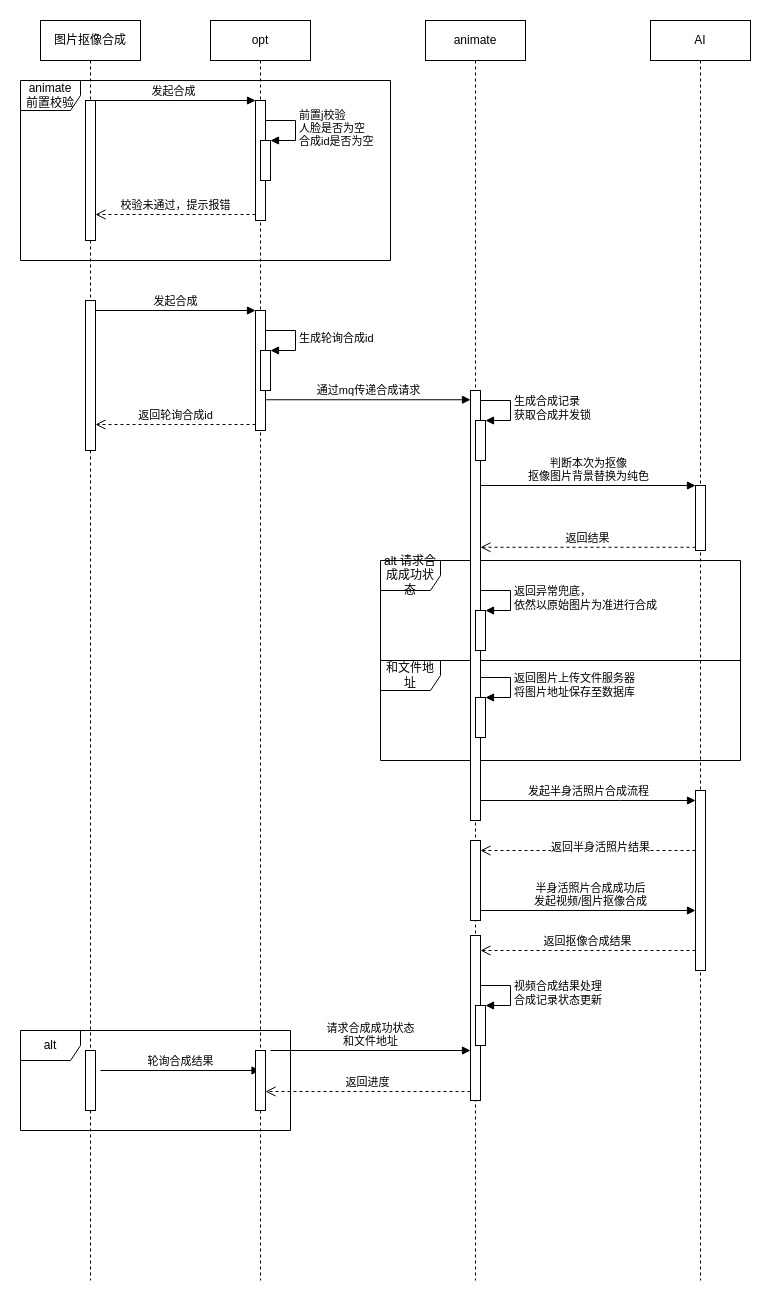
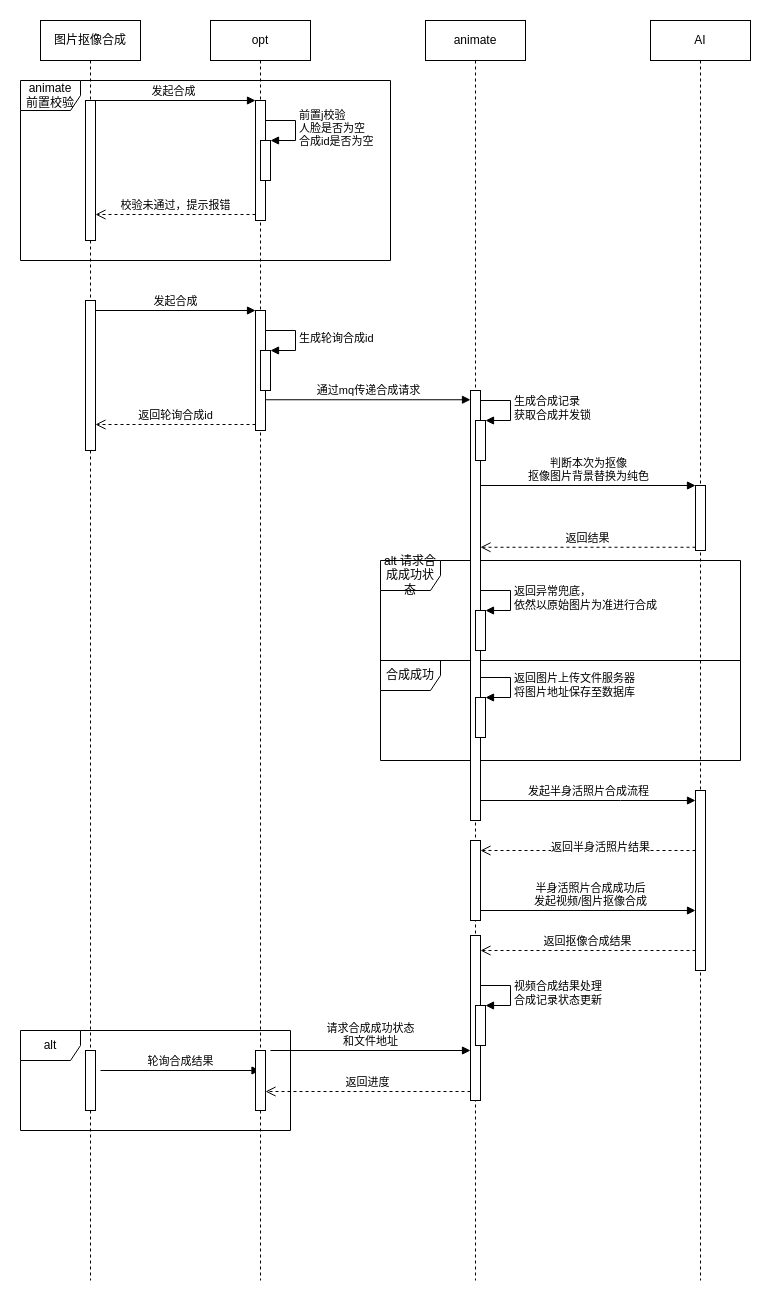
  <mxCell id="0" />
  <mxCell id="1" parent="0" />
- <mxCell id="2" value="和文件地址" style="shape=umlFrame;whiteSpace=wrap;html=1;" vertex="1" parent="1"><mxGeometry x="380" y="660" width="360" height="100" as="geometry" /></mxCell>
+ <mxCell id="2" value="合成成功" style="shape=umlFrame;whiteSpace=wrap;html=1;" vertex="1" parent="1"><mxGeometry x="380" y="660" width="360" height="100" as="geometry" /></mxCell>
  <mxCell id="3" value="alt 请求合成成功状态" style="shape=umlFrame;whiteSpace=wrap;html=1;" vertex="1" parent="1"><mxGeometry x="380" y="560" width="360" height="100" as="geometry" /></mxCell>
  <mxCell id="4" value="animate 前置校验" style="shape=umlFrame;whiteSpace=wrap;html=1;" vertex="1" parent="1"><mxGeometry x="20" y="80" width="370" height="180" as="geometry" /></mxCell>
  <mxCell id="5" value="图片抠像合成" style="shape=umlLifeline;perimeter=lifelinePerimeter;whiteSpace=wrap;html=1;container=1;collapsible=0;recursiveResize=0;outlineConnect=0;" vertex="1" parent="1"><mxGeometry x="40" y="20" width="100" height="1260" as="geometry" /></mxCell>
  <mxCell id="6" value="" style="html=1;points=[];perimeter=orthogonalPerimeter;" vertex="1" parent="5"><mxGeometry x="45" y="80" width="10" height="140" as="geometry" /></mxCell>
  <mxCell id="7" value="" style="html=1;points=[];perimeter=orthogonalPerimeter;" vertex="1" parent="5"><mxGeometry x="45" y="280" width="10" height="150" as="geometry" /></mxCell>
  <mxCell id="8" value="" style="html=1;points=[];perimeter=orthogonalPerimeter;" vertex="1" parent="5"><mxGeometry x="45" y="1030" width="10" height="60" as="geometry" /></mxCell>
  <mxCell id="9" value="轮询合成结果" style="html=1;verticalAlign=bottom;endArrow=block;rounded=0;" edge="1" parent="5" target="10"><mxGeometry width="80" relative="1" as="geometry"><mxPoint x="60" y="1050" as="sourcePoint" /><mxPoint x="140" y="1050" as="targetPoint" /></mxGeometry></mxCell>
  <mxCell id="10" value="opt" style="shape=umlLifeline;perimeter=lifelinePerimeter;whiteSpace=wrap;html=1;container=1;collapsible=0;recursiveResize=0;outlineConnect=0;" vertex="1" parent="1"><mxGeometry x="210" y="20" width="100" height="1260" as="geometry" /></mxCell>
  <mxCell id="11" value="" style="html=1;points=[];perimeter=orthogonalPerimeter;" vertex="1" parent="10"><mxGeometry x="45" y="80" width="10" height="120" as="geometry" /></mxCell>
  <mxCell id="12" value="" style="html=1;points=[];perimeter=orthogonalPerimeter;" vertex="1" parent="10"><mxGeometry x="50" y="120" width="10" height="40" as="geometry" /></mxCell>
  <mxCell id="13" value="前置j校验&lt;br&gt;人脸是否为空&lt;br&gt;合成id是否为空" style="edgeStyle=orthogonalEdgeStyle;html=1;align=left;spacingLeft=2;endArrow=block;rounded=0;entryX=1;entryY=0;" edge="1" target="12" parent="10"><mxGeometry relative="1" as="geometry"><mxPoint x="55" y="100" as="sourcePoint" /><Array as="points"><mxPoint x="85" y="100" /></Array></mxGeometry></mxCell>
  <mxCell id="14" value="" style="html=1;points=[];perimeter=orthogonalPerimeter;" vertex="1" parent="10"><mxGeometry x="45" y="1030" width="10" height="60" as="geometry" /></mxCell>
  <mxCell id="15" value="请求合成成功状态&lt;br&gt;和文件地址" style="html=1;verticalAlign=bottom;endArrow=block;rounded=0;" edge="1" parent="10" target="25"><mxGeometry width="80" relative="1" as="geometry"><mxPoint x="60" y="1030" as="sourcePoint" /><mxPoint x="140" y="1030" as="targetPoint" /></mxGeometry></mxCell>
  <mxCell id="16" value="animate" style="shape=umlLifeline;perimeter=lifelinePerimeter;whiteSpace=wrap;html=1;container=1;collapsible=0;recursiveResize=0;outlineConnect=0;" vertex="1" parent="1"><mxGeometry x="425" y="20" width="100" height="1260" as="geometry" /></mxCell>
  <mxCell id="17" value="" style="html=1;points=[];perimeter=orthogonalPerimeter;" vertex="1" parent="16"><mxGeometry x="45" y="370" width="10" height="430" as="geometry" /></mxCell>
  <mxCell id="18" value="" style="html=1;points=[];perimeter=orthogonalPerimeter;" vertex="1" parent="16"><mxGeometry x="50" y="400" width="10" height="40" as="geometry" /></mxCell>
  <mxCell id="19" value="生成合成记录&lt;br&gt;获取合成并发锁" style="edgeStyle=orthogonalEdgeStyle;html=1;align=left;spacingLeft=2;endArrow=block;rounded=0;entryX=1;entryY=0;" edge="1" target="18" parent="16"><mxGeometry relative="1" as="geometry"><mxPoint x="55" y="380" as="sourcePoint" /><Array as="points"><mxPoint x="85" y="380" /></Array></mxGeometry></mxCell>
  <mxCell id="20" value="" style="html=1;points=[];perimeter=orthogonalPerimeter;" vertex="1" parent="16"><mxGeometry x="50" y="677" width="10" height="40" as="geometry" /></mxCell>
  <mxCell id="21" value="返回图片上传文件服务器&lt;br&gt;将图片地址保存至数据库" style="edgeStyle=orthogonalEdgeStyle;html=1;align=left;spacingLeft=2;endArrow=block;rounded=0;entryX=1;entryY=0;" edge="1" target="20" parent="16"><mxGeometry relative="1" as="geometry"><mxPoint x="55" y="657" as="sourcePoint" /><Array as="points"><mxPoint x="85" y="657" /></Array></mxGeometry></mxCell>
  <mxCell id="22" value="" style="html=1;points=[];perimeter=orthogonalPerimeter;" vertex="1" parent="16"><mxGeometry x="50" y="590" width="10" height="40" as="geometry" /></mxCell>
  <mxCell id="23" value="返回异常兜底，&lt;br&gt;依然以原始图片为准进行合成" style="edgeStyle=orthogonalEdgeStyle;html=1;align=left;spacingLeft=2;endArrow=block;rounded=0;entryX=1;entryY=0;" edge="1" target="22" parent="16"><mxGeometry relative="1" as="geometry"><mxPoint x="55" y="570" as="sourcePoint" /><Array as="points"><mxPoint x="85" y="570" /></Array></mxGeometry></mxCell>
  <mxCell id="24" value="" style="html=1;points=[];perimeter=orthogonalPerimeter;" vertex="1" parent="16"><mxGeometry x="45" y="820" width="10" height="80" as="geometry" /></mxCell>
  <mxCell id="25" value="" style="html=1;points=[];perimeter=orthogonalPerimeter;" vertex="1" parent="16"><mxGeometry x="45" y="915" width="10" height="165" as="geometry" /></mxCell>
  <mxCell id="26" value="" style="html=1;points=[];perimeter=orthogonalPerimeter;" vertex="1" parent="16"><mxGeometry x="50" y="985" width="10" height="40" as="geometry" /></mxCell>
  <mxCell id="27" value="视频合成结果处理&lt;br&gt;合成记录状态更新" style="edgeStyle=orthogonalEdgeStyle;html=1;align=left;spacingLeft=2;endArrow=block;rounded=0;entryX=1;entryY=0;" edge="1" target="26" parent="16"><mxGeometry relative="1" as="geometry"><mxPoint x="55" y="965" as="sourcePoint" /><Array as="points"><mxPoint x="85" y="965" /></Array></mxGeometry></mxCell>
  <mxCell id="28" value="AI" style="shape=umlLifeline;perimeter=lifelinePerimeter;whiteSpace=wrap;html=1;container=1;collapsible=0;recursiveResize=0;outlineConnect=0;" vertex="1" parent="1"><mxGeometry x="650" y="20" width="100" height="1260" as="geometry" /></mxCell>
  <mxCell id="29" value="" style="html=1;points=[];perimeter=orthogonalPerimeter;" vertex="1" parent="28"><mxGeometry x="45" y="465" width="10" height="65" as="geometry" /></mxCell>
  <mxCell id="30" value="" style="html=1;points=[];perimeter=orthogonalPerimeter;" vertex="1" parent="28"><mxGeometry x="45" y="770" width="10" height="180" as="geometry" /></mxCell>
  <mxCell id="31" value="发起合成" style="html=1;verticalAlign=bottom;endArrow=block;entryX=0;entryY=0;rounded=0;" edge="1" target="11" parent="1" source="5"><mxGeometry relative="1" as="geometry"><mxPoint x="185" y="100" as="sourcePoint" /></mxGeometry></mxCell>
  <mxCell id="32" value="校验未通过，提示报错" style="html=1;verticalAlign=bottom;endArrow=open;dashed=1;endSize=8;exitX=0;exitY=0.95;rounded=0;" edge="1" source="11" parent="1" target="6"><mxGeometry relative="1" as="geometry"><mxPoint x="185" y="176" as="targetPoint" /></mxGeometry></mxCell>
  <mxCell id="33" value="发起合成" style="html=1;verticalAlign=bottom;endArrow=block;entryX=0;entryY=0;rounded=0;" edge="1" target="34" parent="1" source="7"><mxGeometry relative="1" as="geometry"><mxPoint x="185" y="350" as="sourcePoint" /></mxGeometry></mxCell>
  <mxCell id="34" value="" style="html=1;points=[];perimeter=orthogonalPerimeter;" vertex="1" parent="1"><mxGeometry x="255" y="310" width="10" height="120" as="geometry" /></mxCell>
  <mxCell id="35" value="通过mq传递合成请求" style="html=1;verticalAlign=bottom;endArrow=block;rounded=0;" edge="1" parent="1" target="17"><mxGeometry width="80" relative="1" as="geometry"><mxPoint x="265" y="399.25" as="sourcePoint" /><mxPoint x="450" y="400" as="targetPoint" /></mxGeometry></mxCell>
  <mxCell id="36" value="返回轮询合成id" style="html=1;verticalAlign=bottom;endArrow=open;dashed=1;endSize=8;exitX=0;exitY=0.95;rounded=0;" edge="1" source="34" parent="1" target="7"><mxGeometry relative="1" as="geometry"><mxPoint x="185" y="426" as="targetPoint" /></mxGeometry></mxCell>
  <mxCell id="37" value="" style="html=1;points=[];perimeter=orthogonalPerimeter;" vertex="1" parent="1"><mxGeometry x="260" y="350" width="10" height="40" as="geometry" /></mxCell>
  <mxCell id="38" value="生成轮询合成id" style="edgeStyle=orthogonalEdgeStyle;html=1;align=left;spacingLeft=2;endArrow=block;rounded=0;entryX=1;entryY=0;" edge="1" target="37" parent="1"><mxGeometry relative="1" as="geometry"><mxPoint x="265" y="330" as="sourcePoint" /><Array as="points"><mxPoint x="295" y="330" /></Array></mxGeometry></mxCell>
  <mxCell id="39" value="判断本次为抠像&lt;br&gt;抠像图片背景替换为纯色" style="html=1;verticalAlign=bottom;endArrow=block;entryX=0;entryY=0;rounded=0;" edge="1" target="29" parent="1" source="17"><mxGeometry relative="1" as="geometry"><mxPoint x="565" y="485" as="sourcePoint" /></mxGeometry></mxCell>
  <mxCell id="40" value="返回结果" style="html=1;verticalAlign=bottom;endArrow=open;dashed=1;endSize=8;exitX=0;exitY=0.95;rounded=0;" edge="1" source="29" parent="1" target="17"><mxGeometry relative="1" as="geometry"><mxPoint x="500" y="547" as="targetPoint" /></mxGeometry></mxCell>
  <mxCell id="41" value="发起半身活照片合成流程" style="html=1;verticalAlign=bottom;endArrow=block;rounded=0;" edge="1" parent="1"><mxGeometry width="80" relative="1" as="geometry"><mxPoint x="480" y="800" as="sourcePoint" /><mxPoint x="695" y="800" as="targetPoint" /><Array as="points"><mxPoint x="620" y="800" /></Array></mxGeometry></mxCell>
  <mxCell id="42" value="半身活照片合成成功后&lt;br&gt;发起视频/图片抠像合成" style="html=1;verticalAlign=bottom;endArrow=block;rounded=0;" edge="1" parent="1"><mxGeometry x="0.023" width="80" relative="1" as="geometry"><mxPoint x="480" y="910" as="sourcePoint" /><mxPoint x="695" y="910" as="targetPoint" /><Array as="points"><mxPoint x="690" y="910" /></Array><mxPoint as="offset" /></mxGeometry></mxCell>
  <mxCell id="43" value="返回半身活照片结果" style="html=1;verticalAlign=bottom;endArrow=open;dashed=1;endSize=8;rounded=0;" edge="1" parent="1" source="30" target="24"><mxGeometry x="-0.12" y="6" relative="1" as="geometry"><mxPoint x="620" y="830" as="sourcePoint" /><mxPoint x="550" y="840" as="targetPoint" /><Array as="points"><mxPoint x="630" y="850" /></Array><mxPoint as="offset" /></mxGeometry></mxCell>
  <mxCell id="44" value="返回抠像合成结果" style="html=1;verticalAlign=bottom;endArrow=open;dashed=1;endSize=8;rounded=0;" edge="1" parent="1" source="30" target="25"><mxGeometry relative="1" as="geometry"><mxPoint x="630" y="950" as="sourcePoint" /><mxPoint x="550" y="950" as="targetPoint" /><Array as="points"><mxPoint x="590" y="950" /></Array></mxGeometry></mxCell>
  <mxCell id="45" value="返回进度" style="html=1;verticalAlign=bottom;endArrow=open;dashed=1;endSize=8;rounded=0;" edge="1" parent="1"><mxGeometry relative="1" as="geometry"><mxPoint x="470" y="1091" as="sourcePoint" /><mxPoint x="265" y="1091" as="targetPoint" /></mxGeometry></mxCell>
  <mxCell id="46" value="alt" style="shape=umlFrame;whiteSpace=wrap;html=1;" vertex="1" parent="1"><mxGeometry x="20" y="1030" width="270" height="100" as="geometry" /></mxCell>
